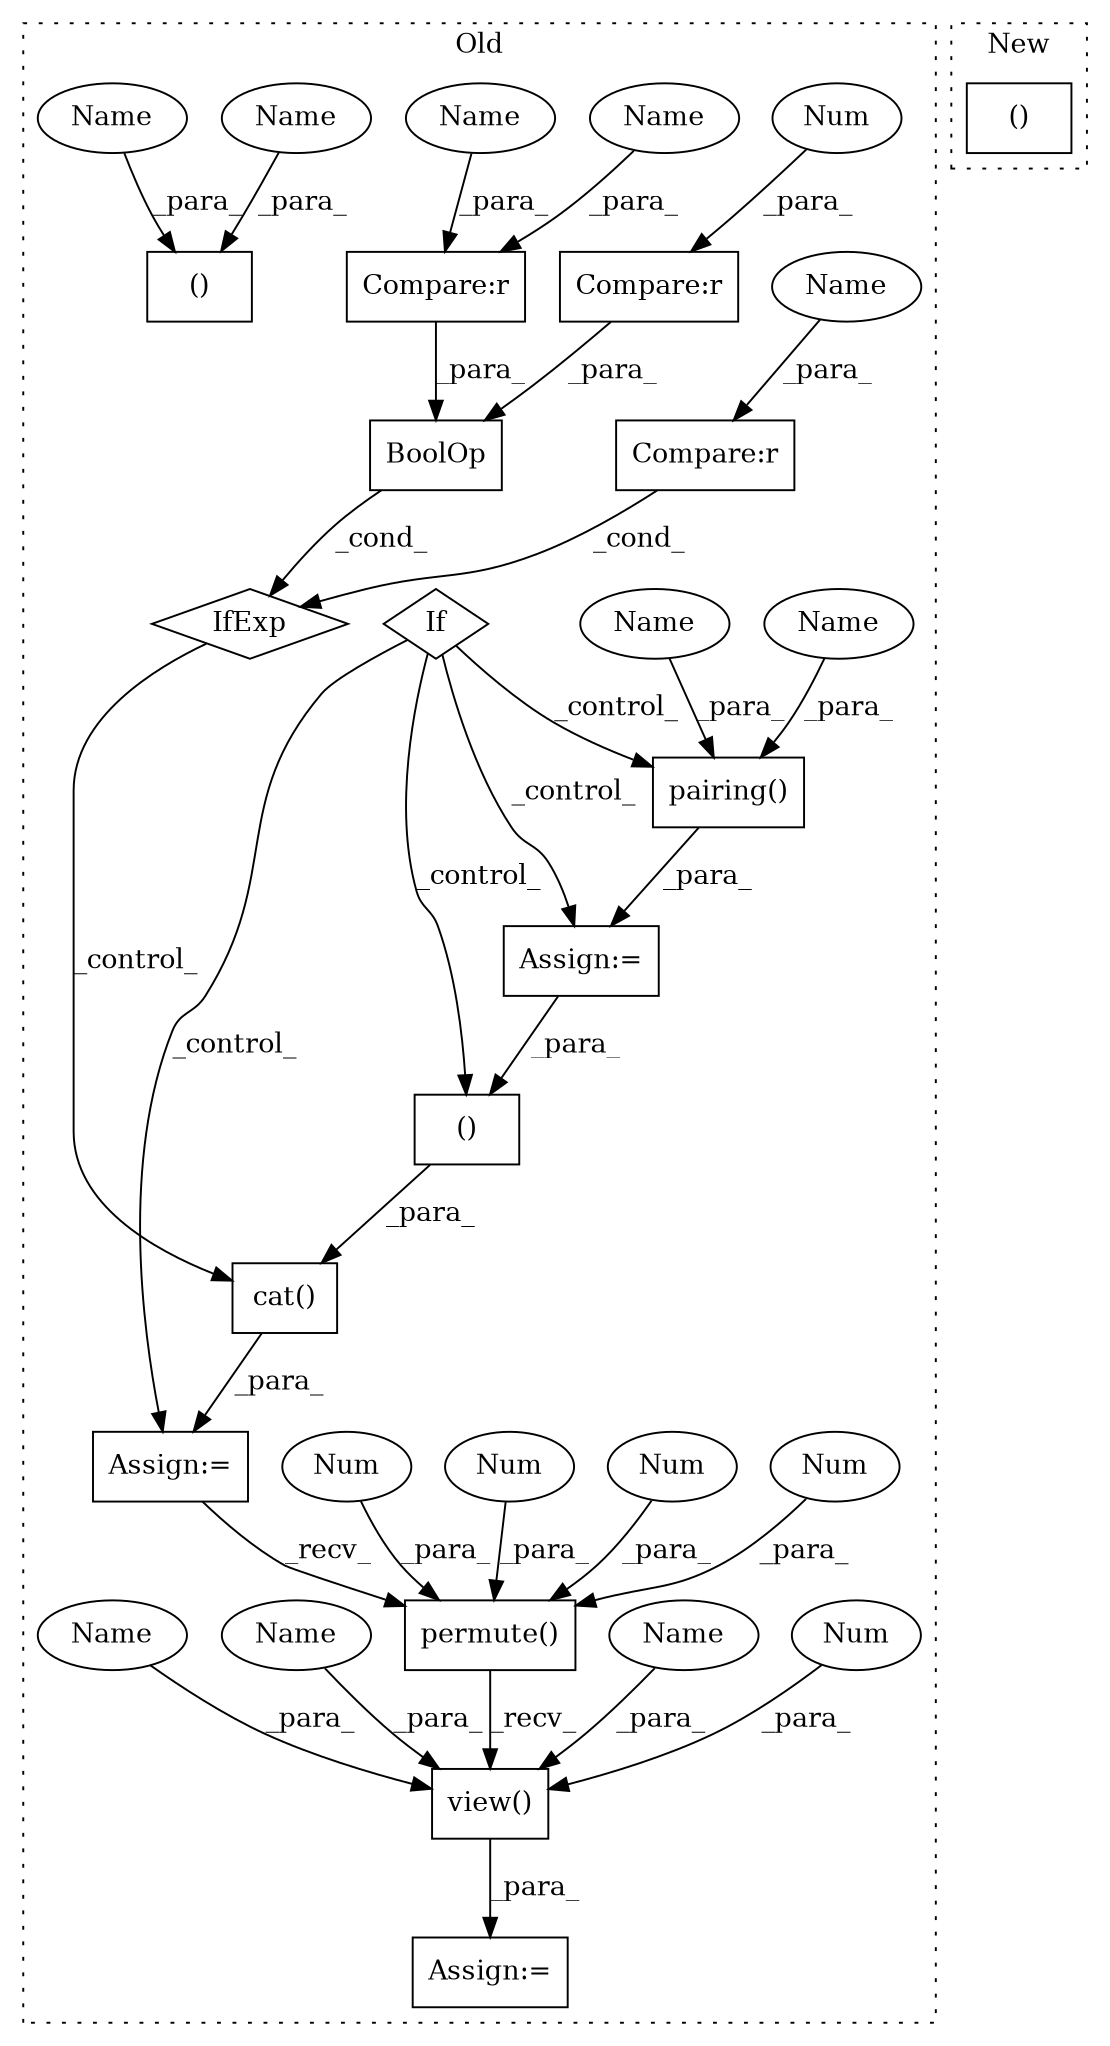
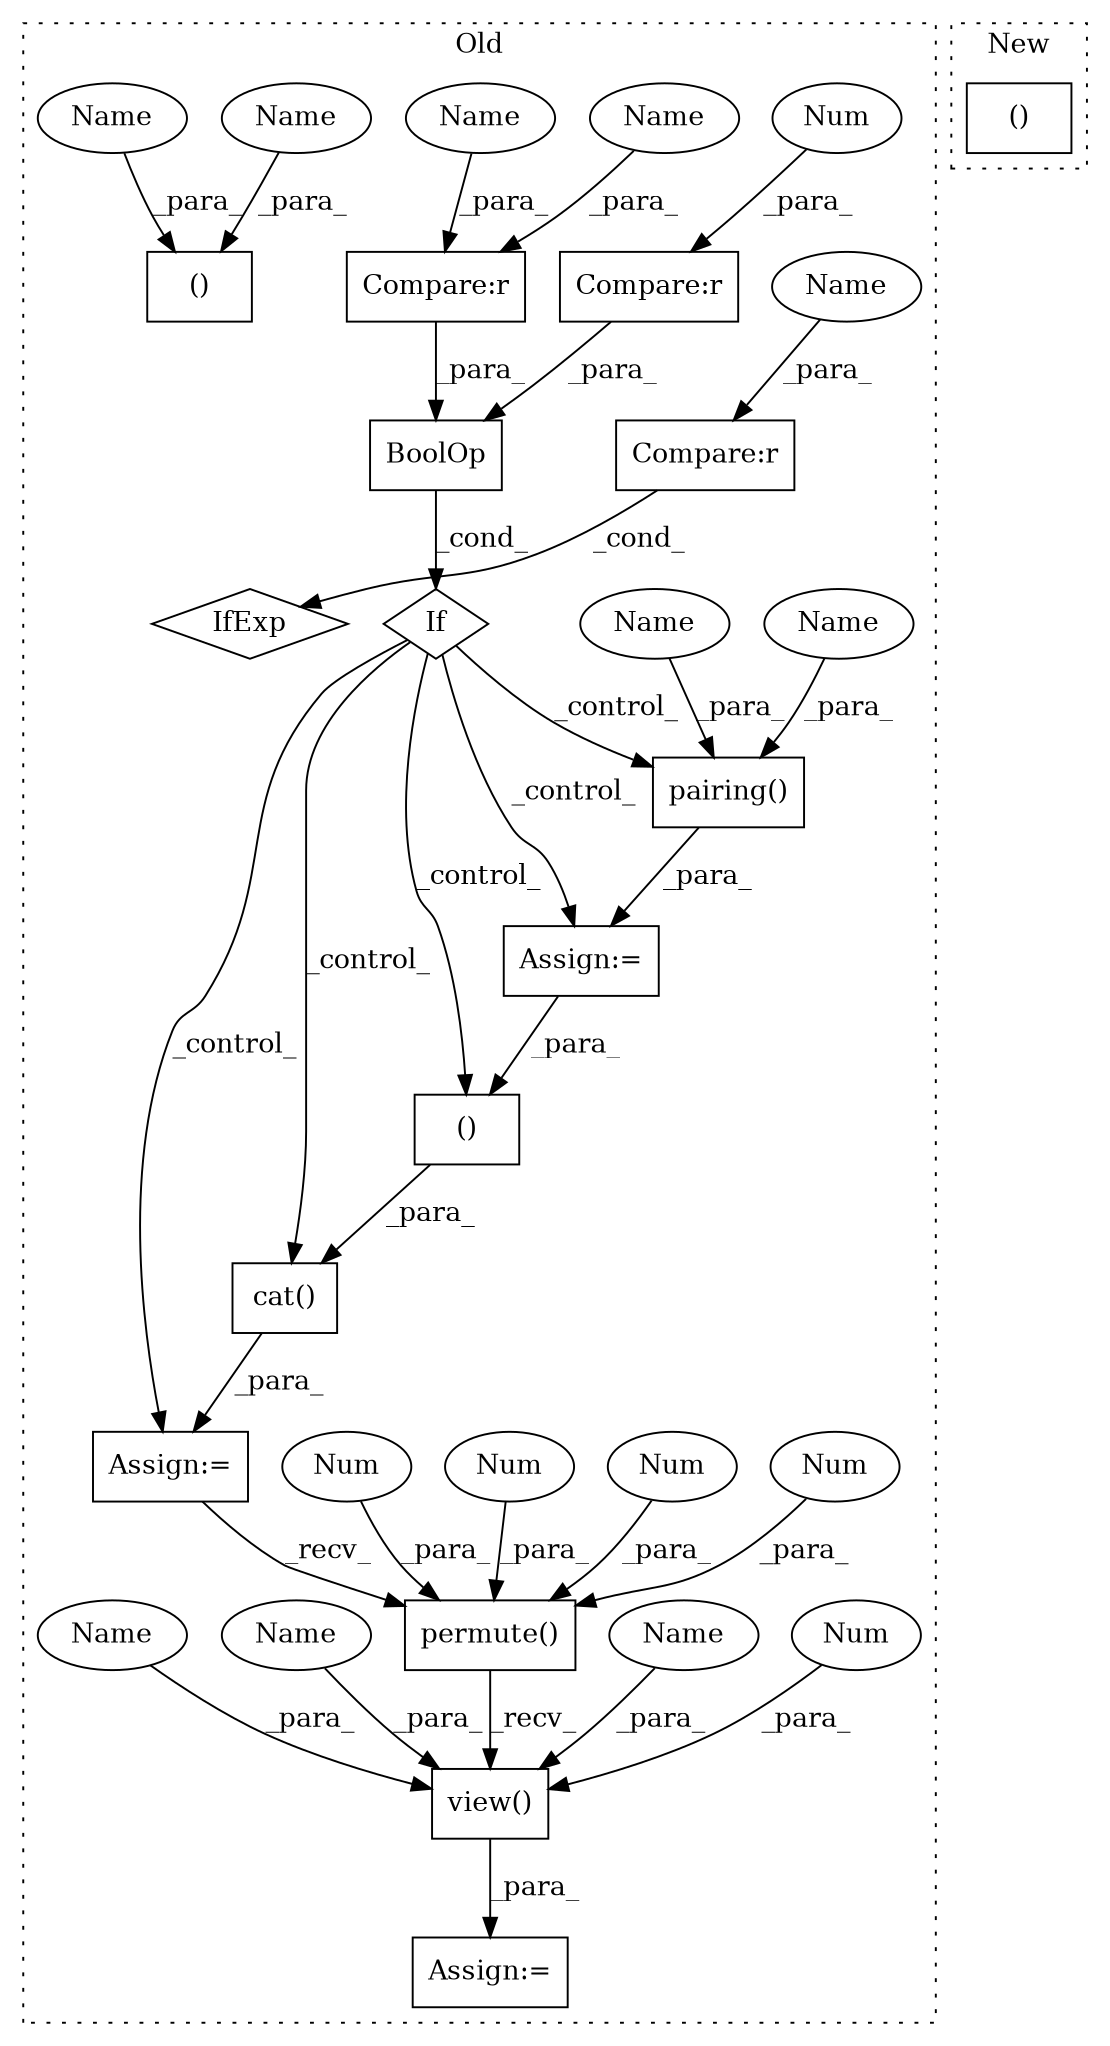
  digraph {
    node [a=87 l=1 s=7820 shape=ellipse]
    n1 [a=75 l="13,36" label="pairing()" s="7883,7910" shape=box]
    n2 [a=96 l="3,14" label=If s="7817,7860" shape=diamond]
    n3 [a=54 l=3 label="()" s=8006 shape=box]
    n4 [a=40 l=17 label="Compare:r" shape=box]
    n5 [a=76 label=Num s=7836]
    n6 [a=40 l=18 label="Compare:r" s=7842 shape=box]
    n7 [a=75 l="27,1" label="view()" s="8090,8128" shape=box]
    n8 [a=76 l=2 label=Num s=8126]
    n9 [a=72 l=40 label=BoolOp shape=box]
    n10 [a=75 l="10,8" label="cat()" s="7989,8010" shape=box]
    n11 [a=68 l=3 label="Assign:=" s=7986 shape=box]
    n12 [a=68 l=3 label="Assign:=" s=7880 shape=box]
    n13 [a=68 l=3 label="Assign:=" s=8087 shape=box]
    n14 [a=40 l=11 label="Compare:r" s=7639 shape=box]
    n15 [a=51 l="4,6" label=IfExp s="7635,7650" shape=diamond]
    n16 [a=54 l=6 label="()" s=7708 shape=box]
    n17 [a=75 l="10,1" label="permute()" s="8090,8110" shape=box]
    n18 [a=76 label=Num s=8109]
    n19 [a=76 label=Num s=8100]
    n20 [a=76 label=Num s=8106]
    n21 [a=76 label=Num s=8103]
    n22 [label=Name s=8117]
    n23 [label=Name s=7707]
    n24 [l=4 label=Name s=7856]
    n25 [l=4 label=Name s=7646]
    n26 [l=6 label=Name s=7904]
    n27 [l=6 label=Name s=7842]
    n28 [l=6 label=Name s=7896]
    n29 [label=Name s=7710]
    n30 [label=Name s=8123]
    n31 [label=Name s=8120]
    n32 [a=54 l=9 label="()" s=5374 shape=box]
    subgraph cluster_1 {
      label=Old
      style=dotted
      n1
      n2
      n3
      n4
      n5
      n6
      n7
      n8
      n9
      n10
      n11
      n12
      n13
      n14
      n15
      n16
      n17
      n18
      n19
      n20
      n21
      n22
      n23
      n24
      n25
      n26
      n27
      n28
      n29
      n30
      n31
    }
    subgraph cluster_2 {
      label=New
      style=dotted
      n32
    }
    n1 -> n12 [label=_para_]
    n2 -> n1 [label=_control_]
    n2 -> n3 [label=_control_]
-   n15 -> n10 [label=_control_]
+   n2 -> n10 [label=_control_]
    n2 -> n11 [label=_control_]
    n2 -> n12 [label=_control_]
    n3 -> n10 [label=_para_]
    n4 -> n9 [label=_para_]
    n5 -> n4 [label=_para_]
    n6 -> n9 [label=_para_]
    n7 -> n13 [label=_para_]
    n8 -> n7 [label=_para_]
-   n9 -> n15 [label=_cond_]
+   n9 -> n2 [label=_cond_]
    n10 -> n11 [label=_para_]
    n11 -> n17 [label=_recv_]
    n12 -> n3 [label=_para_]
    n14 -> n15 [label=_cond_]
    n17 -> n7 [label=_recv_]
    n18 -> n17 [label=_para_]
    n19 -> n17 [label=_para_]
    n20 -> n17 [label=_para_]
    n21 -> n17 [label=_para_]
    n22 -> n7 [label=_para_]
    n23 -> n16 [label=_para_]
    n24 -> n6 [label=_para_]
    n25 -> n14 [label=_para_]
    n26 -> n1 [label=_para_]
    n27 -> n6 [label=_para_]
    n28 -> n1 [label=_para_]
    n29 -> n16 [label=_para_]
    n30 -> n7 [label=_para_]
    n31 -> n7 [label=_para_]
  }
